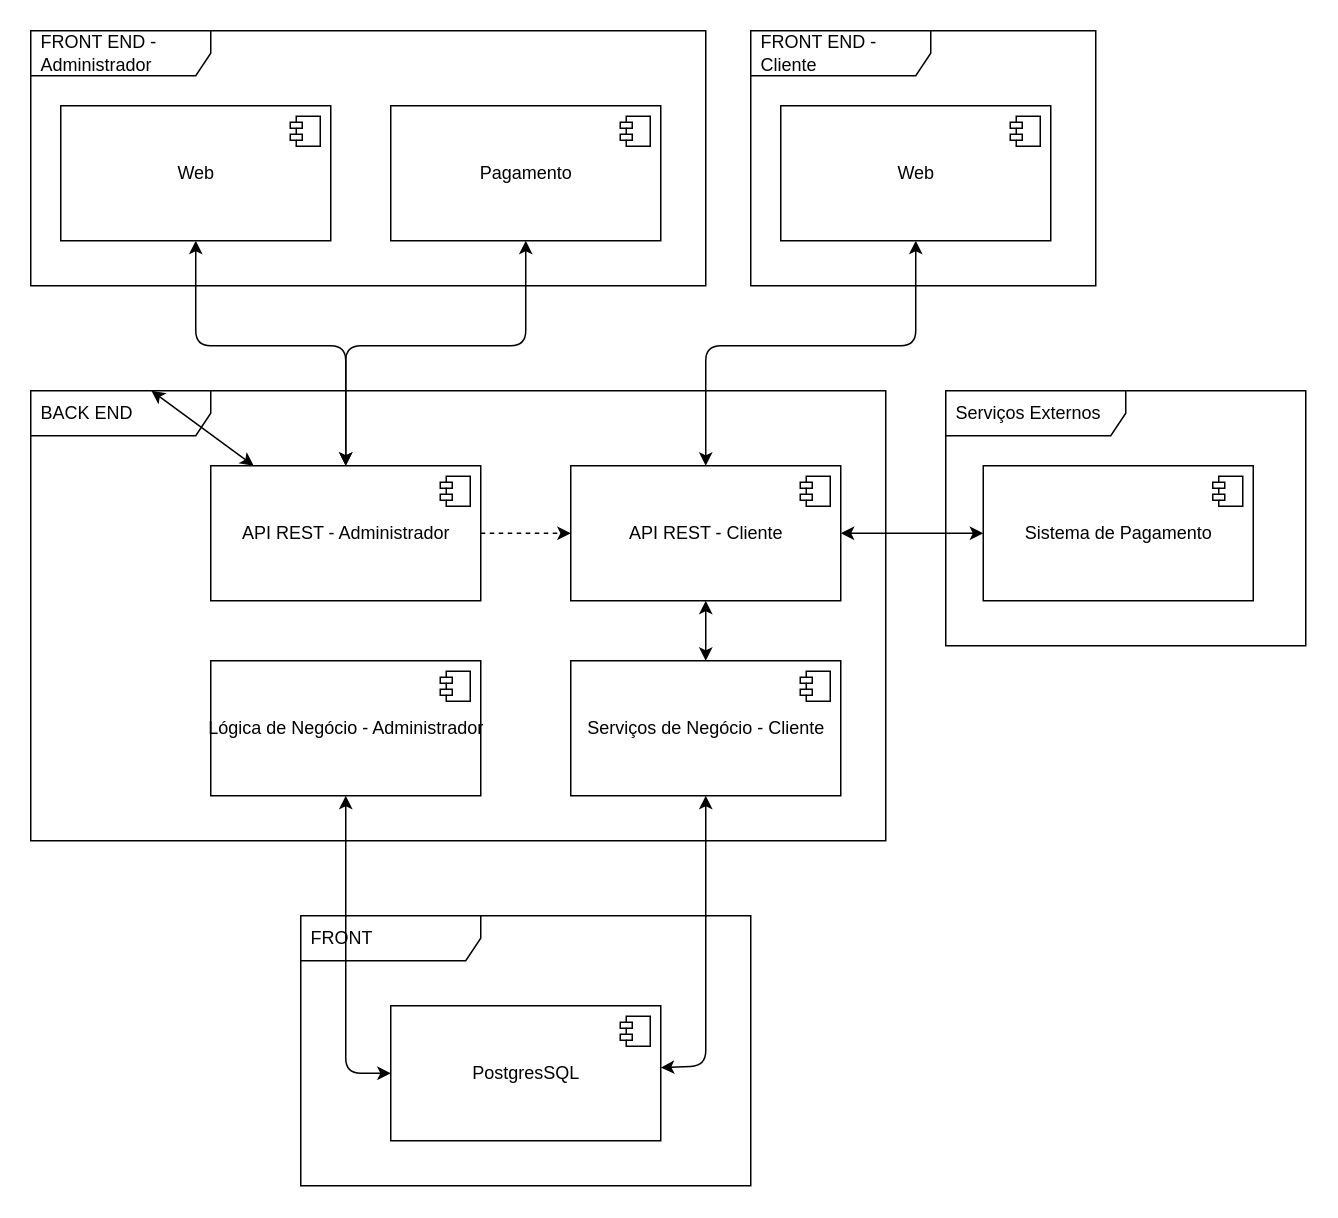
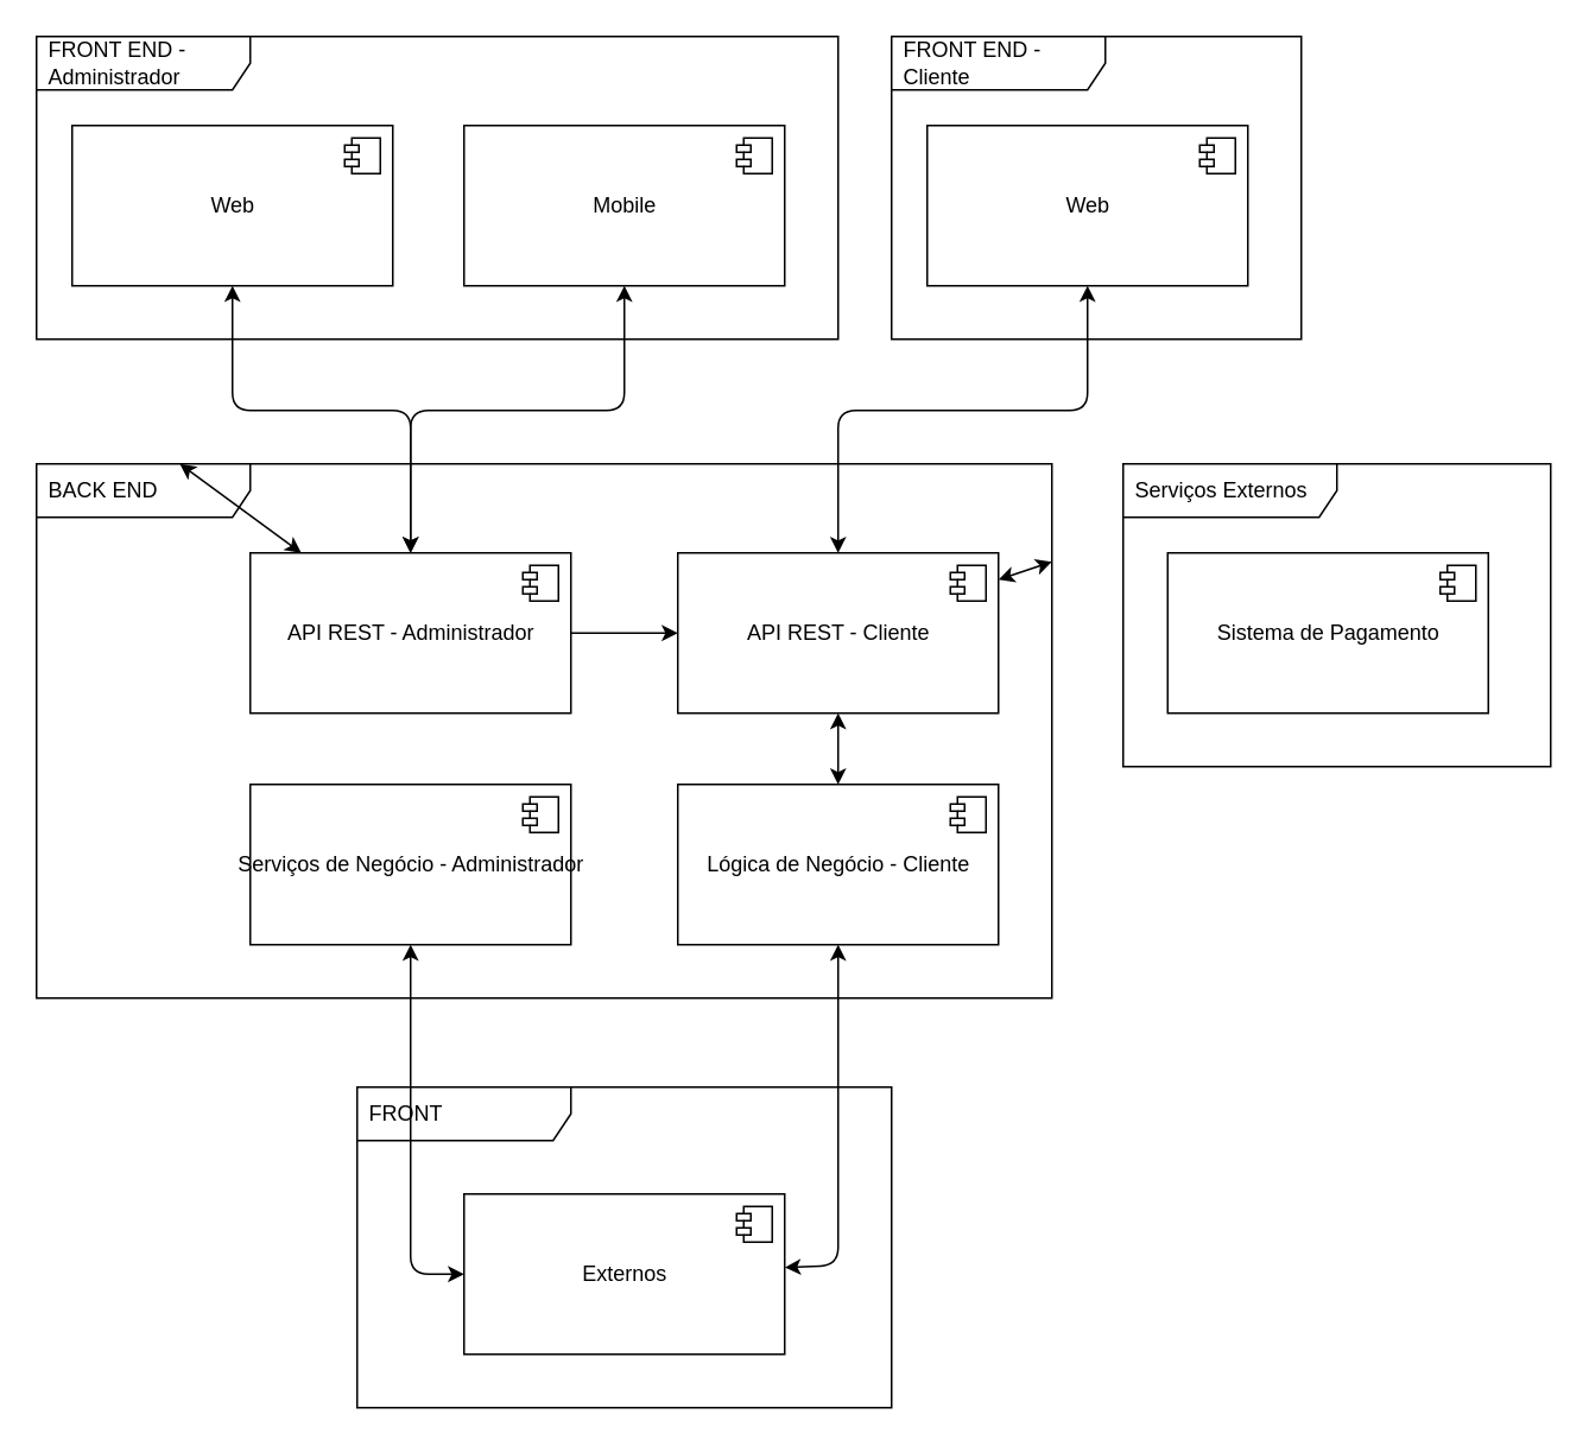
  <mxCell id="0" />
  <mxCell id="1" parent="0" />
  <mxCell id="2" value="FRONT" style="shape=umlFrame;whiteSpace=wrap;html=1;width=120;height=30;boundedLbl=1;verticalAlign=middle;align=left;spacingLeft=5;" parent="1" vertex="1"><mxGeometry x="200" y="610" width="300" height="180" as="geometry" /></mxCell>
- <mxCell id="3" value="PostgresSQL" style="html=1;dropTarget=0;" parent="1" vertex="1"><mxGeometry x="260" y="670" width="180" height="90" as="geometry" /></mxCell>
+ <mxCell id="3" value="Externos" style="html=1;dropTarget=0;" parent="1" vertex="1"><mxGeometry x="260" y="670" width="180" height="90" as="geometry" /></mxCell>
  <mxCell id="4" value="" style="shape=module;jettyWidth=8;jettyHeight=4;" parent="3" vertex="1"><mxGeometry x="1" width="20" height="20" relative="1" as="geometry"><mxPoint x="-27" y="7" as="offset" /></mxGeometry></mxCell>
  <mxCell id="5" value="FRONT END - Administrador" style="shape=umlFrame;whiteSpace=wrap;html=1;width=120;height=30;boundedLbl=1;verticalAlign=middle;align=left;spacingLeft=5;" parent="1" vertex="1"><mxGeometry y="20" width="450" height="170" as="geometry" x="20" /></mxCell>
  <mxCell id="6" value="FRONT END - Cliente" style="shape=umlFrame;whiteSpace=wrap;html=1;width=120;height=30;boundedLbl=1;verticalAlign=middle;align=left;spacingLeft=5;" parent="1" vertex="1"><mxGeometry x="500" y="20" width="230" height="170" as="geometry" /></mxCell>
  <mxCell id="7" style="edgeStyle=none;html=1;entryX=0.5;entryY=0;entryDx=0;entryDy=0;startArrow=classic;startFill=1;" parent="1" source="8" target="25" edge="1"><mxGeometry relative="1" as="geometry"><Array as="points"><mxPoint x="130" y="230" /><mxPoint x="230" y="230" /></Array></mxGeometry></mxCell>
  <mxCell id="8" value="Web" style="html=1;dropTarget=0;" parent="1" vertex="1"><mxGeometry x="40" y="70" width="180" height="90" as="geometry" /></mxCell>
  <mxCell id="9" value="" style="shape=module;jettyWidth=8;jettyHeight=4;" parent="8" vertex="1"><mxGeometry x="1" width="20" height="20" relative="1" as="geometry"><mxPoint x="-27" y="7" as="offset" /></mxGeometry></mxCell>
  <mxCell id="10" style="edgeStyle=none;html=1;entryX=0.5;entryY=0;entryDx=0;entryDy=0;startArrow=classic;startFill=1;" parent="1" source="11" target="25" edge="1"><mxGeometry relative="1" as="geometry"><Array as="points"><mxPoint x="350" y="230" /><mxPoint x="230" y="230" /></Array></mxGeometry></mxCell>
- <mxCell id="11" value="Pagamento" style="html=1;dropTarget=0;" parent="1" vertex="1"><mxGeometry x="260" y="70" width="180" height="90" as="geometry" /></mxCell>
+ <mxCell id="11" value="Mobile" style="html=1;dropTarget=0;" parent="1" vertex="1"><mxGeometry x="260" y="70" width="180" height="90" as="geometry" /></mxCell>
  <mxCell id="12" value="" style="shape=module;jettyWidth=8;jettyHeight=4;" parent="11" vertex="1"><mxGeometry x="1" width="20" height="20" relative="1" as="geometry"><mxPoint x="-27" y="7" as="offset" /></mxGeometry></mxCell>
  <mxCell id="13" style="edgeStyle=none;html=1;entryX=0.5;entryY=0;entryDx=0;entryDy=0;startArrow=classic;startFill=1;" parent="1" source="14" target="29" edge="1"><mxGeometry relative="1" as="geometry"><Array as="points"><mxPoint x="610" y="230" /><mxPoint x="470" y="230" /></Array></mxGeometry></mxCell>
  <mxCell id="14" value="Web" style="html=1;dropTarget=0;" parent="1" vertex="1"><mxGeometry x="520" y="70" width="180" height="90" as="geometry" /></mxCell>
  <mxCell id="15" value="" style="shape=module;jettyWidth=8;jettyHeight=4;" parent="14" vertex="1"><mxGeometry x="1" width="20" height="20" relative="1" as="geometry"><mxPoint x="-27" y="7" as="offset" /></mxGeometry></mxCell>
  <mxCell id="16" value="BACK END" style="shape=umlFrame;whiteSpace=wrap;html=1;width=120;height=30;boundedLbl=1;verticalAlign=middle;align=left;spacingLeft=5;" parent="1" vertex="1"><mxGeometry y="260" width="570" height="300" as="geometry" x="20" /></mxCell>
  <mxCell id="17" style="edgeStyle=none;html=1;startArrow=classic;startFill=1;" edge="1" parent="1" source="18" target="3"><mxGeometry relative="1" as="geometry"><Array as="points"><mxPoint x="230" y="715" /></Array></mxGeometry></mxCell>
- <mxCell id="18" value="Lógica de Negócio - Administrador" style="html=1;dropTarget=0;" parent="1" vertex="1"><mxGeometry x="140" y="440" width="180" height="90" as="geometry" /></mxCell>
+ <mxCell id="18" value="Serviços de Negócio - Administrador" style="html=1;dropTarget=0;" parent="1" vertex="1"><mxGeometry x="140" y="440" width="180" height="90" as="geometry" /></mxCell>
  <mxCell id="19" value="" style="shape=module;jettyWidth=8;jettyHeight=4;" parent="18" vertex="1"><mxGeometry x="1" width="20" height="20" relative="1" as="geometry"><mxPoint x="-27" y="7" as="offset" /></mxGeometry></mxCell>
  <mxCell id="20" style="edgeStyle=none;html=1;startArrow=classic;startFill=1;" edge="1" parent="1" source="21" target="3"><mxGeometry relative="1" as="geometry"><Array as="points"><mxPoint x="470" y="710" /></Array></mxGeometry></mxCell>
- <mxCell id="21" value="Serviços de Negócio - Cliente" style="html=1;dropTarget=0;" parent="1" vertex="1"><mxGeometry x="380" y="440" width="180" height="90" as="geometry" /></mxCell>
+ <mxCell id="21" value="Lógica de Negócio - Cliente" style="html=1;dropTarget=0;" parent="1" vertex="1"><mxGeometry x="380" y="440" width="180" height="90" as="geometry" /></mxCell>
  <mxCell id="22" value="" style="shape=module;jettyWidth=8;jettyHeight=4;" parent="21" vertex="1"><mxGeometry x="1" width="20" height="20" relative="1" as="geometry"><mxPoint x="-27" y="7" as="offset" /></mxGeometry></mxCell>
  <mxCell id="23" style="edgeStyle=none;html=1;startArrow=classic;startFill=1;" parent="1" source="25" target="16" edge="1"><mxGeometry relative="1" as="geometry" /></mxCell>
- <mxCell id="24" style="edgeStyle=none;html=1;entryX=0;entryY=0.5;entryDx=0;entryDy=0;startArrow=none;startFill=0;dashed=1;" parent="1" source="25" target="29" edge="1"><mxGeometry relative="1" as="geometry" /></mxCell>
+ <mxCell id="24" style="edgeStyle=none;html=1;entryX=0;entryY=0.5;entryDx=0;entryDy=0;startArrow=none;startFill=0;" parent="1" source="25" target="29" edge="1"><mxGeometry relative="1" as="geometry" /></mxCell>
  <mxCell id="25" value="API REST - Administrador" style="html=1;dropTarget=0;" parent="1" vertex="1"><mxGeometry x="140" y="310" width="180" height="90" as="geometry" /></mxCell>
  <mxCell id="26" value="" style="shape=module;jettyWidth=8;jettyHeight=4;" parent="25" vertex="1"><mxGeometry x="1" width="20" height="20" relative="1" as="geometry"><mxPoint x="-27" y="7" as="offset" /></mxGeometry></mxCell>
  <mxCell id="27" style="edgeStyle=none;html=1;startArrow=classic;startFill=1;" parent="1" source="29" target="21" edge="1"><mxGeometry relative="1" as="geometry" /></mxCell>
- <mxCell id="28" style="edgeStyle=none;html=1;startArrow=classic;startFill=1;" edge="1" parent="1" source="29" target="32"><mxGeometry relative="1" as="geometry" /></mxCell>
+ <mxCell id="28" style="edgeStyle=none;html=1;startArrow=classic;startFill=1;" edge="1" parent="1" source="29" target="16"><mxGeometry relative="1" as="geometry" /></mxCell>
  <mxCell id="29" value="API REST - Cliente" style="html=1;dropTarget=0;" parent="1" vertex="1"><mxGeometry x="380" y="310" width="180" height="90" as="geometry" /></mxCell>
  <mxCell id="30" value="" style="shape=module;jettyWidth=8;jettyHeight=4;" parent="29" vertex="1"><mxGeometry x="1" width="20" height="20" relative="1" as="geometry"><mxPoint x="-27" y="7" as="offset" /></mxGeometry></mxCell>
  <mxCell id="31" value="Serviços Externos" style="shape=umlFrame;whiteSpace=wrap;html=1;width=120;height=30;boundedLbl=1;verticalAlign=middle;align=left;spacingLeft=5;" parent="1" vertex="1"><mxGeometry x="630" y="260" width="240" height="170" as="geometry" /></mxCell>
  <mxCell id="32" value="Sistema de Pagamento" style="html=1;dropTarget=0;" parent="1" vertex="1"><mxGeometry x="655" y="310" width="180" height="90" as="geometry" /></mxCell>
  <mxCell id="33" value="" style="shape=module;jettyWidth=8;jettyHeight=4;" parent="32" vertex="1"><mxGeometry x="1" width="20" height="20" relative="1" as="geometry"><mxPoint x="-27" y="7" as="offset" /></mxGeometry></mxCell>
